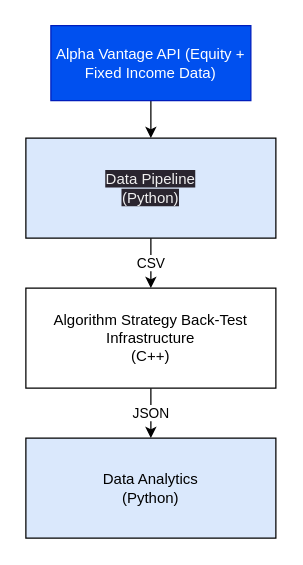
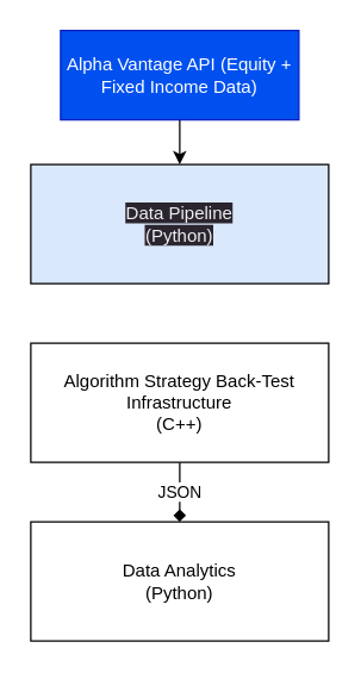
  <mxCell id="0" />
  <mxCell id="1" parent="0" />
- <mxCell id="2" value="JSON" style="edgeStyle=none;rounded=0;orthogonalLoop=1;jettySize=auto;html=1;" edge="1" parent="1" source="3" target="6"><mxGeometry relative="1" as="geometry" /></mxCell>
+ <mxCell id="2" value="JSON" style="edgeStyle=none;rounded=0;orthogonalLoop=1;jettySize=auto;html=1;endArrow=diamond;" edge="1" parent="1" source="3" target="6"><mxGeometry relative="1" as="geometry" /></mxCell>
  <mxCell id="3" value="Algorithm Strategy Back-Test Infrastructure&lt;br&gt;(C++)" style="rounded=0;whiteSpace=wrap;html=1;" vertex="1" parent="1"><mxGeometry x="20" y="230" width="200" height="80" as="geometry" /></mxCell>
- <mxCell id="4" value="CSV" style="edgeStyle=none;rounded=0;orthogonalLoop=1;jettySize=auto;html=1;entryX=0.5;entryY=0;entryDx=0;entryDy=0;" edge="1" parent="1" source="5" target="3"><mxGeometry relative="1" as="geometry" /></mxCell>
  <mxCell id="5" value="&lt;span style=&quot;color: rgb(240, 240, 240); font-family: Helvetica; font-size: 12px; font-style: normal; font-variant-ligatures: normal; font-variant-caps: normal; font-weight: 400; letter-spacing: normal; orphans: 2; text-align: center; text-indent: 0px; text-transform: none; widows: 2; word-spacing: 0px; -webkit-text-stroke-width: 0px; background-color: rgb(42, 37, 47); text-decoration-thickness: initial; text-decoration-style: initial; text-decoration-color: initial; float: none; display: inline !important;&quot;&gt;Data Pipeline&lt;br&gt;(Python)&lt;br&gt;&lt;/span&gt;" style="rounded=0;whiteSpace=wrap;html=1;fillColor=#dae8fc;" vertex="1" parent="1"><mxGeometry x="20" y="110" width="200" height="80" as="geometry" /></mxCell>
- <mxCell id="6" value="Data Analytics&lt;br&gt;(Python)" style="rounded=0;whiteSpace=wrap;html=1;fillColor=#dae8fc;" vertex="1" parent="1"><mxGeometry x="20" y="350" width="200" height="80" as="geometry" /></mxCell>
+ <mxCell id="6" value="Data Analytics&lt;br&gt;(Python)" style="rounded=0;whiteSpace=wrap;html=1;" vertex="1" parent="1"><mxGeometry x="20" y="350" width="200" height="80" as="geometry" /></mxCell>
  <mxCell id="7" style="rounded=0;orthogonalLoop=1;jettySize=auto;html=1;" edge="1" parent="1" source="8" target="5"><mxGeometry relative="1" as="geometry" /></mxCell>
  <mxCell id="8" value="Alpha Vantage API (Equity + Fixed Income Data)" style="rounded=0;whiteSpace=wrap;html=1;fillColor=#0050ef;fontColor=#ffffff;strokeColor=#001DBC;" vertex="1" parent="1"><mxGeometry x="40" y="20" width="160" height="60" as="geometry" /></mxCell>
